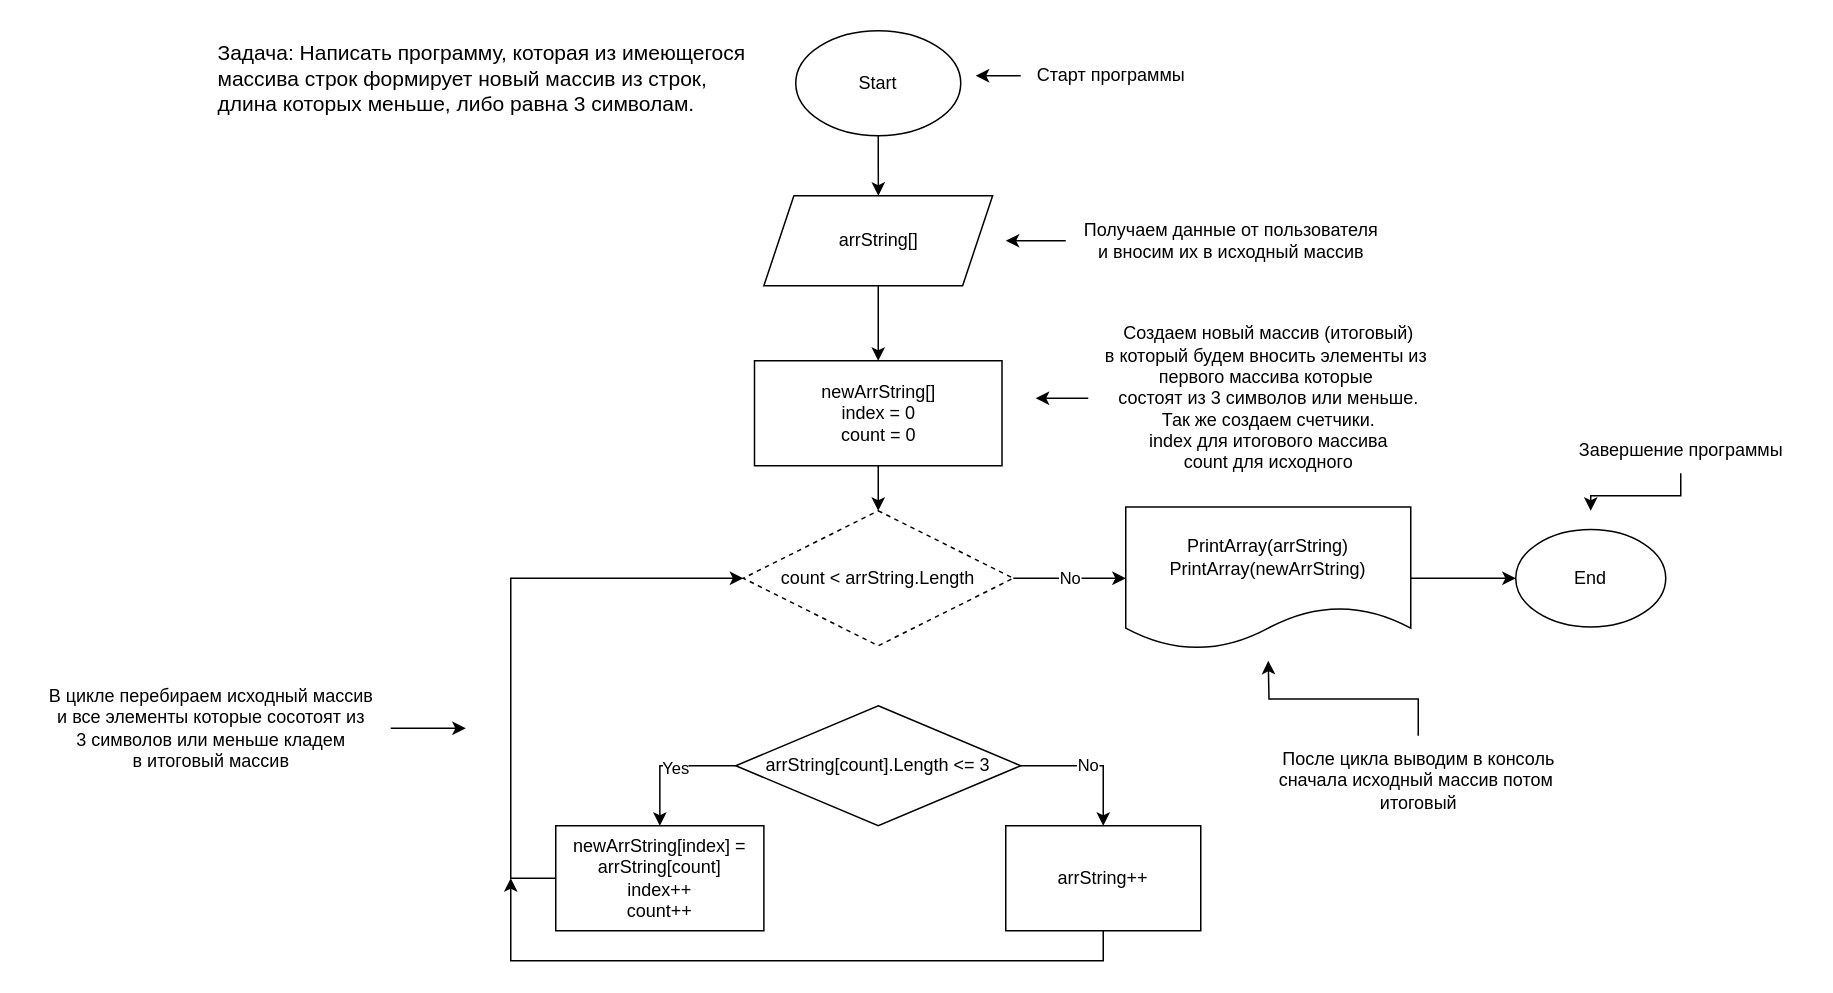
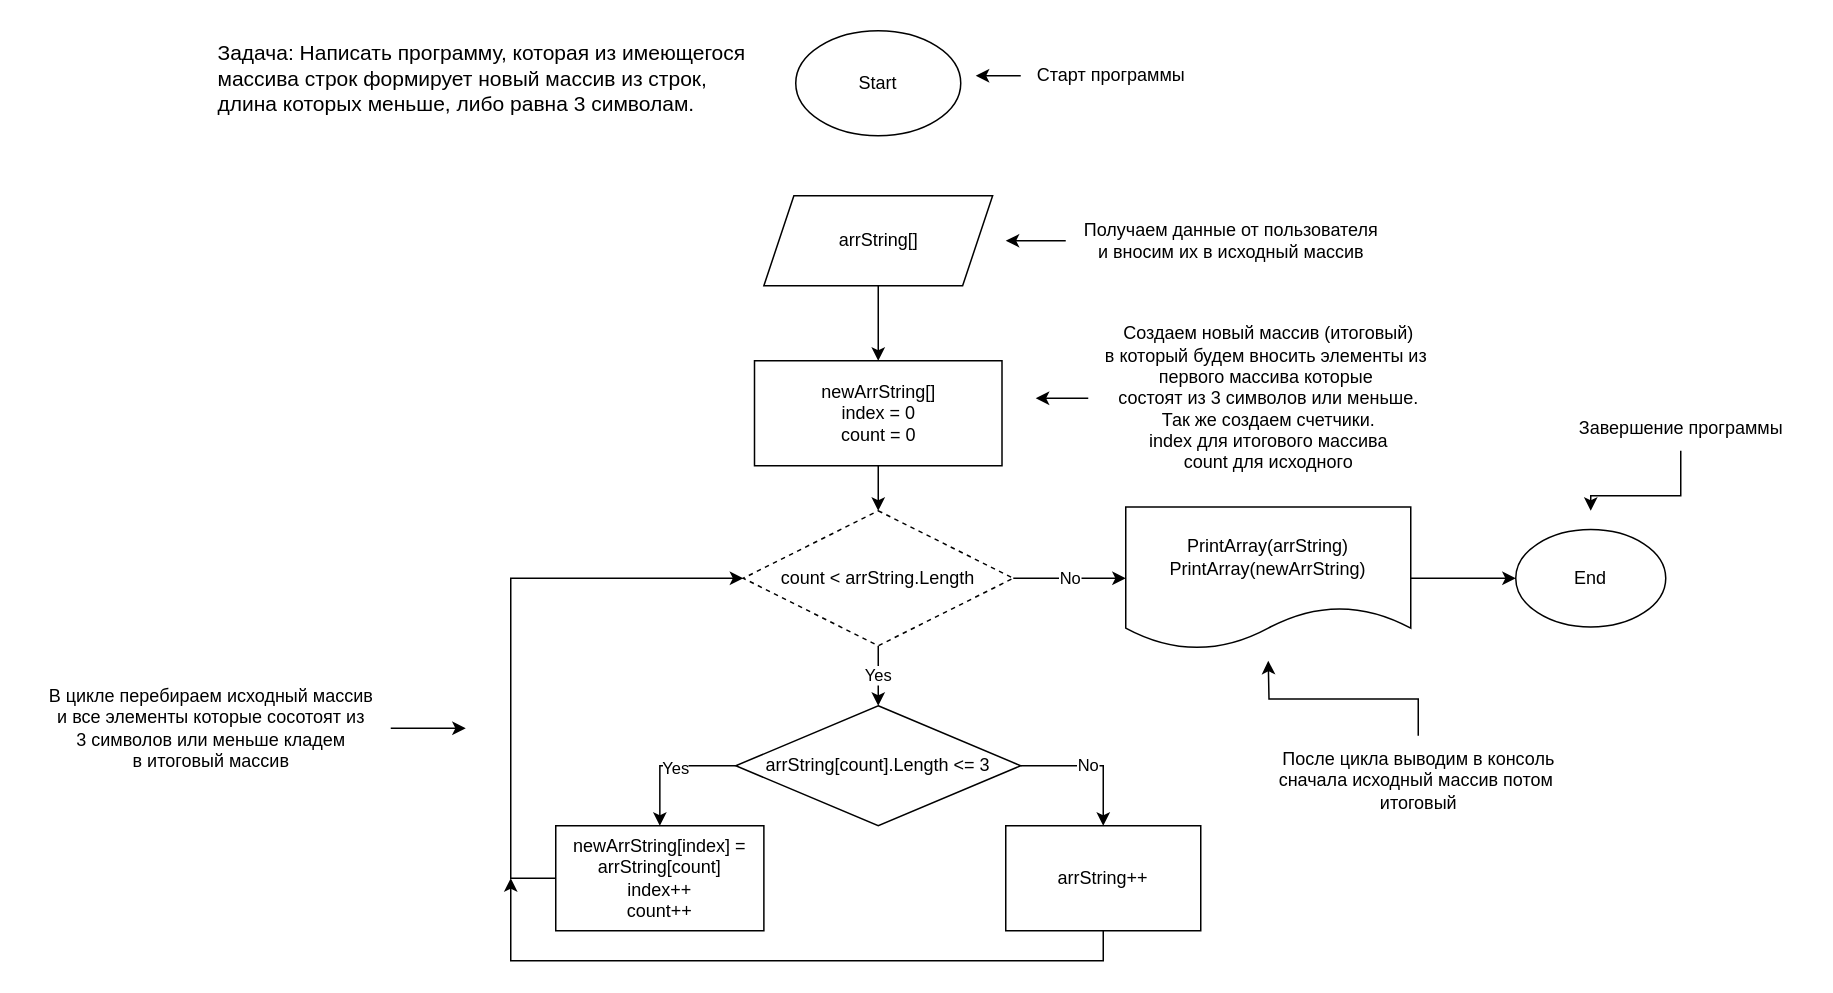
  <mxCell id="0" />
  <mxCell id="1" parent="0" />
- <mxCell id="2" style="edgeStyle=orthogonalEdgeStyle;rounded=0;orthogonalLoop=1;jettySize=auto;html=1;exitX=0.5;exitY=1;exitDx=0;exitDy=0;" parent="1" source="3" target="6" edge="1"><mxGeometry relative="1" as="geometry" /></mxCell>
  <mxCell id="3" value="Start" style="ellipse;whiteSpace=wrap;html=1;" parent="1" vertex="1"><mxGeometry x="530" y="20" width="110" height="70" as="geometry" /></mxCell>
  <mxCell id="4" style="edgeStyle=orthogonalEdgeStyle;rounded=0;orthogonalLoop=1;jettySize=auto;html=1;exitX=0.5;exitY=1;exitDx=0;exitDy=0;" parent="1" source="3" target="3" edge="1"><mxGeometry relative="1" as="geometry" /></mxCell>
  <mxCell id="5" style="edgeStyle=orthogonalEdgeStyle;rounded=0;orthogonalLoop=1;jettySize=auto;html=1;exitX=0.5;exitY=1;exitDx=0;exitDy=0;entryX=0.5;entryY=0;entryDx=0;entryDy=0;" parent="1" source="6" target="8" edge="1"><mxGeometry relative="1" as="geometry" /></mxCell>
  <mxCell id="6" value="arrString[]" style="shape=parallelogram;perimeter=parallelogramPerimeter;whiteSpace=wrap;html=1;fixedSize=1;" parent="1" vertex="1"><mxGeometry x="508.75" y="130" width="152.5" height="60" as="geometry" /></mxCell>
  <mxCell id="7" style="edgeStyle=orthogonalEdgeStyle;rounded=0;orthogonalLoop=1;jettySize=auto;html=1;exitX=0.5;exitY=1;exitDx=0;exitDy=0;entryX=0.5;entryY=0;entryDx=0;entryDy=0;" parent="1" source="8" target="11" edge="1"><mxGeometry relative="1" as="geometry" /></mxCell>
  <mxCell id="8" value="newArrString[]&lt;br&gt;index = 0&lt;br&gt;count = 0" style="rounded=0;whiteSpace=wrap;html=1;" parent="1" vertex="1"><mxGeometry x="502.5" y="240" width="165" height="70" as="geometry" /></mxCell>
+ <mxCell id="9" value="Yes" style="edgeStyle=orthogonalEdgeStyle;rounded=0;orthogonalLoop=1;jettySize=auto;html=1;exitX=0.5;exitY=1;exitDx=0;exitDy=0;entryX=0.5;entryY=0;entryDx=0;entryDy=0;" parent="1" source="11" target="16" edge="1"><mxGeometry relative="1" as="geometry" /></mxCell>
  <mxCell id="10" value="No" style="edgeStyle=orthogonalEdgeStyle;rounded=0;orthogonalLoop=1;jettySize=auto;html=1;" parent="1" source="11" target="22" edge="1"><mxGeometry relative="1" as="geometry" /></mxCell>
  <mxCell id="11" value="count &amp;lt; arrString.Length" style="rhombus;whiteSpace=wrap;html=1;dashed=1;" parent="1" vertex="1"><mxGeometry x="495" y="340" width="180" height="90" as="geometry" /></mxCell>
  <mxCell id="12" style="edgeStyle=orthogonalEdgeStyle;rounded=0;orthogonalLoop=1;jettySize=auto;html=1;exitX=0;exitY=0.5;exitDx=0;exitDy=0;" parent="1" source="16" target="18" edge="1"><mxGeometry relative="1" as="geometry" /></mxCell>
  <mxCell id="13" value="Yes" style="edgeLabel;html=1;align=center;verticalAlign=middle;resizable=0;points=[];" parent="12" vertex="1" connectable="0"><mxGeometry x="-0.085" y="1" relative="1" as="geometry"><mxPoint as="offset" /></mxGeometry></mxCell>
  <mxCell id="14" style="edgeStyle=orthogonalEdgeStyle;rounded=0;orthogonalLoop=1;jettySize=auto;html=1;exitX=1;exitY=0.5;exitDx=0;exitDy=0;entryX=0.5;entryY=0;entryDx=0;entryDy=0;" parent="1" source="16" target="20" edge="1"><mxGeometry relative="1" as="geometry" /></mxCell>
  <mxCell id="15" value="No" style="edgeLabel;html=1;align=center;verticalAlign=middle;resizable=0;points=[];" parent="14" vertex="1" connectable="0"><mxGeometry x="-0.079" y="1" relative="1" as="geometry"><mxPoint as="offset" /></mxGeometry></mxCell>
  <mxCell id="16" value="arrString[count].Length &amp;lt;= 3" style="rhombus;whiteSpace=wrap;html=1;" parent="1" vertex="1"><mxGeometry x="490" y="470" width="190" height="80" as="geometry" /></mxCell>
  <mxCell id="17" style="edgeStyle=orthogonalEdgeStyle;rounded=0;orthogonalLoop=1;jettySize=auto;html=1;entryX=0;entryY=0.5;entryDx=0;entryDy=0;" parent="1" source="18" target="11" edge="1"><mxGeometry relative="1" as="geometry"><Array as="points"><mxPoint x="340" y="585" /><mxPoint x="340" y="385" /></Array></mxGeometry></mxCell>
  <mxCell id="18" value="newArrString[index] = arrString[count]&lt;br&gt;index++&lt;br&gt;count++" style="rounded=0;whiteSpace=wrap;html=1;" parent="1" vertex="1"><mxGeometry x="370" y="550" width="138.75" height="70" as="geometry" /></mxCell>
  <mxCell id="19" style="edgeStyle=orthogonalEdgeStyle;rounded=0;orthogonalLoop=1;jettySize=auto;html=1;exitX=0.5;exitY=1;exitDx=0;exitDy=0;" parent="1" source="20" edge="1"><mxGeometry relative="1" as="geometry"><mxPoint x="340" y="585" as="targetPoint" /><Array as="points"><mxPoint x="735" y="640" /><mxPoint x="340" y="640" /><mxPoint x="340" y="590" /></Array></mxGeometry></mxCell>
  <mxCell id="20" value="arrString++" style="rounded=0;whiteSpace=wrap;html=1;" parent="1" vertex="1"><mxGeometry x="670" y="550" width="130" height="70" as="geometry" /></mxCell>
  <mxCell id="21" style="edgeStyle=orthogonalEdgeStyle;rounded=0;orthogonalLoop=1;jettySize=auto;html=1;" parent="1" source="22" target="23" edge="1"><mxGeometry relative="1" as="geometry" /></mxCell>
  <mxCell id="22" value="PrintArray(arrString)&lt;br&gt;PrintArray(newArrString)" style="shape=document;whiteSpace=wrap;html=1;boundedLbl=1;" parent="1" vertex="1"><mxGeometry x="750" y="337.5" width="190" height="95" as="geometry" /></mxCell>
  <mxCell id="23" value="End" style="ellipse;whiteSpace=wrap;html=1;" parent="1" vertex="1"><mxGeometry x="1010" y="352.5" width="100" height="65" as="geometry" /></mxCell>
  <mxCell id="24" style="edgeStyle=orthogonalEdgeStyle;rounded=0;orthogonalLoop=1;jettySize=auto;html=1;" parent="1" source="25" edge="1"><mxGeometry relative="1" as="geometry"><mxPoint x="670" y="160" as="targetPoint" /></mxGeometry></mxCell>
  <mxCell id="25" value="Получаем данные от пользователя&lt;br&gt;и вносим их в исходный массив" style="text;html=1;align=center;verticalAlign=middle;resizable=0;points=[];autosize=1;strokeColor=none;fillColor=none;" parent="1" vertex="1"><mxGeometry x="710" y="140" width="220" height="40" as="geometry" /></mxCell>
  <mxCell id="26" style="edgeStyle=orthogonalEdgeStyle;rounded=0;orthogonalLoop=1;jettySize=auto;html=1;" parent="1" source="27" edge="1"><mxGeometry relative="1" as="geometry"><mxPoint x="690" y="265" as="targetPoint" /></mxGeometry></mxCell>
  <mxCell id="27" value="Создаем новый массив (итоговый)&lt;br&gt;в который будем вносить элементы из&amp;nbsp;&lt;br&gt;первого массива которые&amp;nbsp;&lt;br&gt;состоят из 3 символов или меньше.&lt;br&gt;Так же создаем счетчики.&lt;br&gt;index для итогового массива&lt;br&gt;count для исходного" style="text;html=1;align=center;verticalAlign=middle;resizable=0;points=[];autosize=1;strokeColor=none;fillColor=none;" parent="1" vertex="1"><mxGeometry x="725" y="210" width="240" height="110" as="geometry" /></mxCell>
  <mxCell id="28" style="edgeStyle=orthogonalEdgeStyle;rounded=0;orthogonalLoop=1;jettySize=auto;html=1;" parent="1" source="29" edge="1"><mxGeometry relative="1" as="geometry"><mxPoint x="310" y="485" as="targetPoint" /></mxGeometry></mxCell>
  <mxCell id="29" value="В цикле перебираем исходный массив&lt;br&gt;и все элементы которые сосотоят из&lt;br&gt;3 символов или меньше кладем&lt;br&gt;в итоговый массив" style="text;html=1;align=center;verticalAlign=middle;resizable=0;points=[];autosize=1;strokeColor=none;fillColor=none;" parent="1" vertex="1"><mxGeometry x="20" y="450" width="240" height="70" as="geometry" /></mxCell>
  <mxCell id="30" style="edgeStyle=orthogonalEdgeStyle;rounded=0;orthogonalLoop=1;jettySize=auto;html=1;" parent="1" source="31" edge="1"><mxGeometry relative="1" as="geometry"><mxPoint x="845" y="440" as="targetPoint" /></mxGeometry></mxCell>
  <mxCell id="31" value="После цикла выводим в консоль&lt;br&gt;сначала исходный массив потом&amp;nbsp;&lt;br&gt;итоговый" style="text;html=1;align=center;verticalAlign=middle;resizable=0;points=[];autosize=1;strokeColor=none;fillColor=none;" parent="1" vertex="1"><mxGeometry x="840" y="490" width="210" height="60" as="geometry" /></mxCell>
  <mxCell id="32" value="" style="edgeStyle=orthogonalEdgeStyle;rounded=0;orthogonalLoop=1;jettySize=auto;html=1;" parent="1" source="33" edge="1"><mxGeometry relative="1" as="geometry"><mxPoint x="1060" y="340" as="targetPoint" /><Array as="points"><mxPoint x="1120" y="330" /><mxPoint x="1060" y="330" /></Array></mxGeometry></mxCell>
- <mxCell id="33" value="Завершение программы" style="text;html=1;align=center;verticalAlign=middle;resizable=0;points=[];autosize=1;strokeColor=none;fillColor=none;" parent="1" vertex="1"><mxGeometry x="1040" y="285" width="160" height="30" as="geometry" /></mxCell>
+ <mxCell id="33" value="Завершение программы" style="text;html=1;align=center;verticalAlign=middle;resizable=0;points=[];autosize=1;strokeColor=none;fillColor=none;" parent="1" vertex="1"><mxGeometry x="1040" y="270" width="160" height="30" as="geometry" /></mxCell>
  <mxCell id="34" style="edgeStyle=orthogonalEdgeStyle;rounded=0;orthogonalLoop=1;jettySize=auto;html=1;" parent="1" source="35" edge="1"><mxGeometry relative="1" as="geometry"><mxPoint x="650" y="50" as="targetPoint" /></mxGeometry></mxCell>
  <mxCell id="35" value="Старт программы" style="text;html=1;align=center;verticalAlign=middle;resizable=0;points=[];autosize=1;strokeColor=none;fillColor=none;" parent="1" vertex="1"><mxGeometry x="680" y="35" width="120" height="30" as="geometry" /></mxCell>
  <mxCell id="36" value="&lt;font style=&quot;font-size: 14px;&quot;&gt;Задача: Написать программу, которая из имеющегося массива строк формирует новый массив из строк, &lt;br&gt;длина которых меньше, либо равна 3 символам.&lt;/font&gt;" style="text;whiteSpace=wrap;html=1;" parent="1" vertex="1"><mxGeometry x="142.5" y="20" width="360" height="75" as="geometry" /></mxCell>
